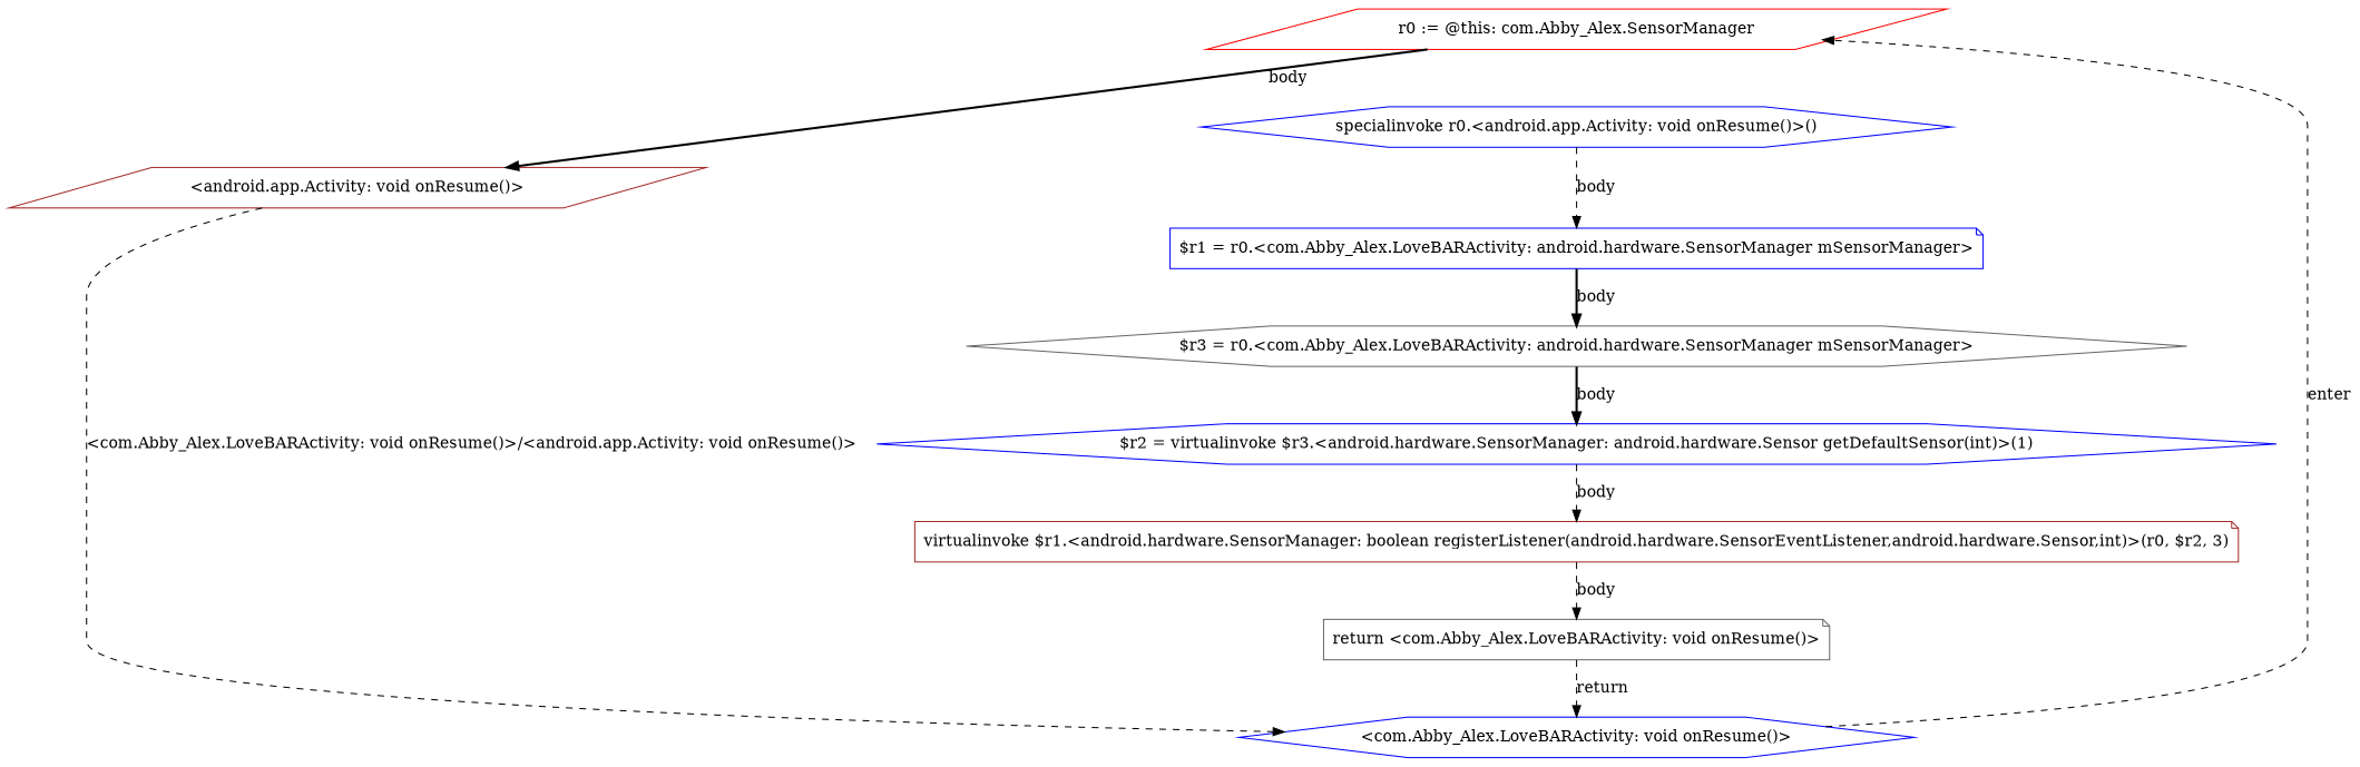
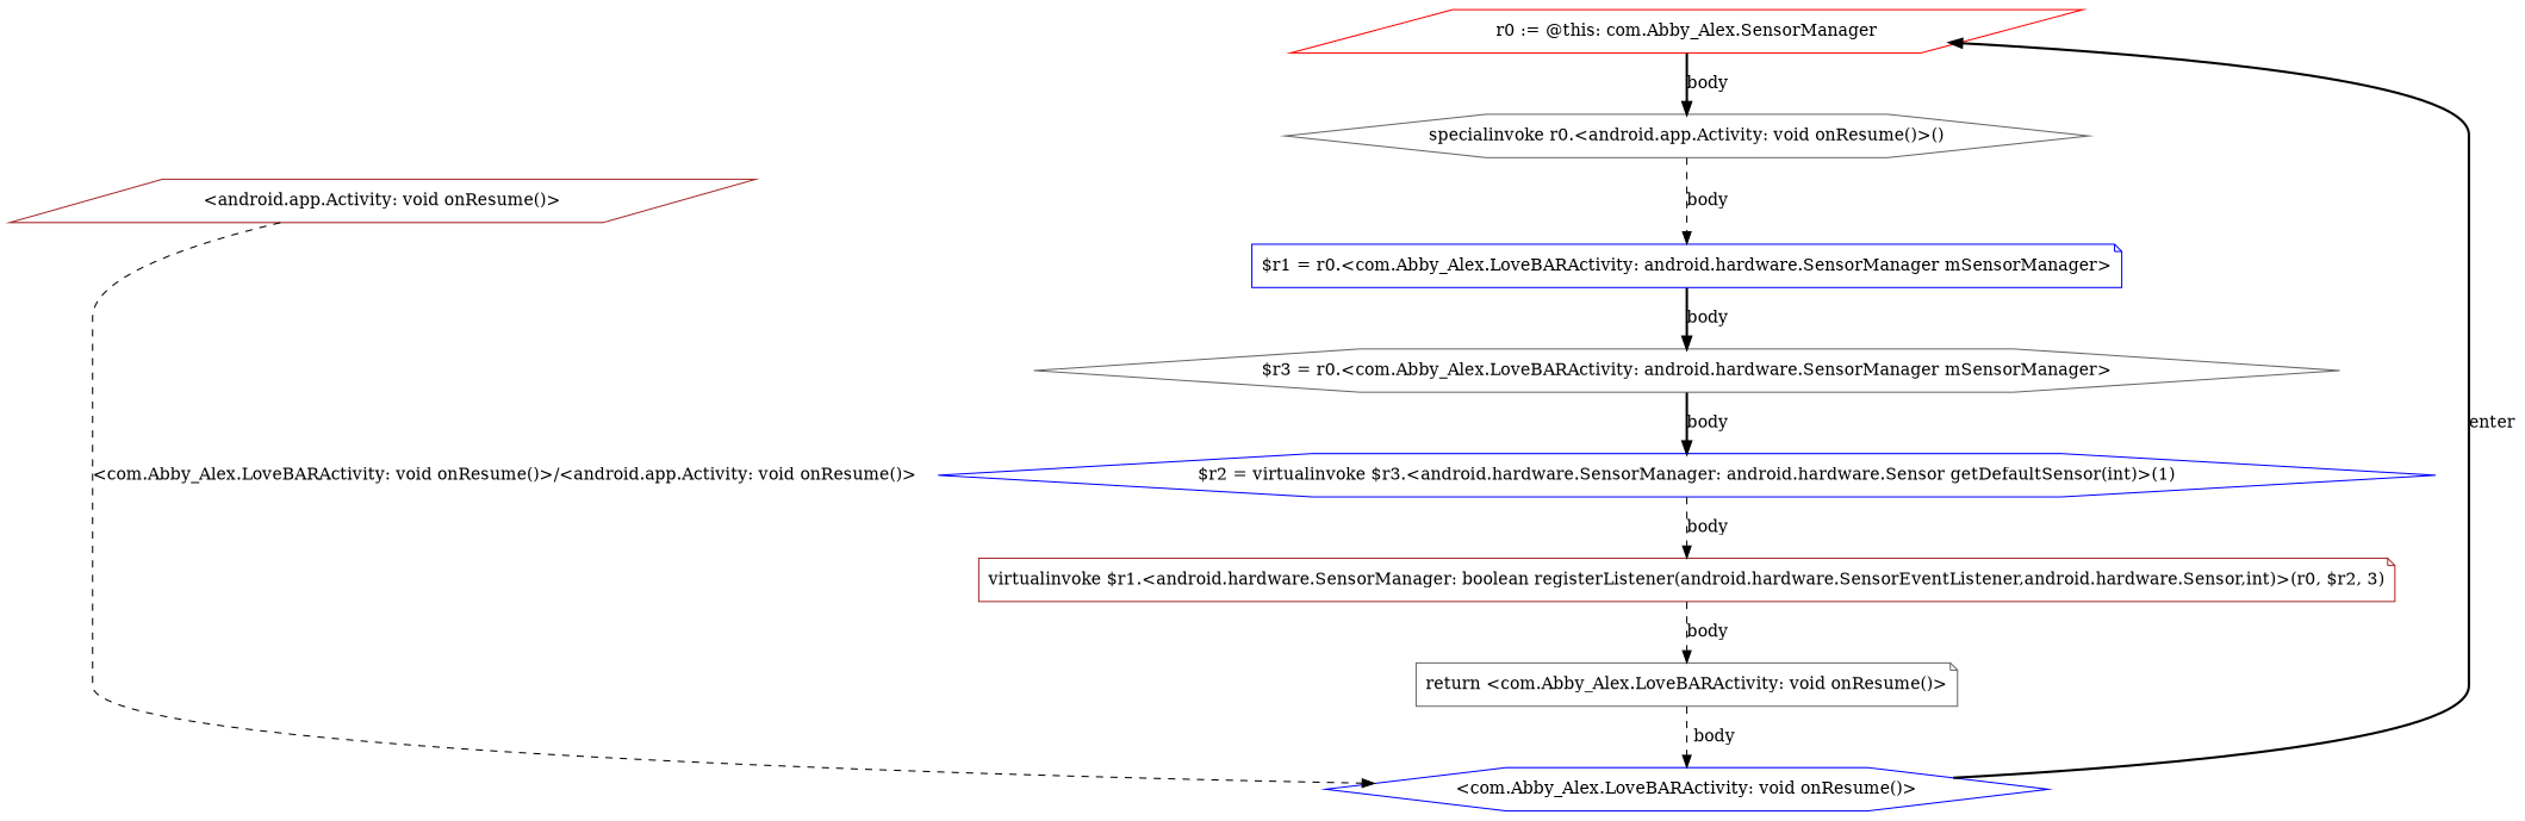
  digraph {
    node [color=blue shape=hexagon]
    edge [style=dashed]
    n1 [color=red label="r0 := @this: com.Abby_Alex.SensorManager" shape=parallelogram]
    "<com.Abby_Alex.LoveBARActivity: void onResume()>"
    "<android.app.Activity: void onResume()>" [color=brown shape=parallelogram]
-   "specialinvoke r0.<android.app.Activity: void onResume()>()"
+   "specialinvoke r0.<android.app.Activity: void onResume()>()" [color=gray40]
    "$r1 = r0.<com.Abby_Alex.LoveBARActivity: android.hardware.SensorManager mSensorManager>" [shape=note]
    "$r3 = r0.<com.Abby_Alex.LoveBARActivity: android.hardware.SensorManager mSensorManager>" [color=gray40]
    "$r2 = virtualinvoke $r3.<android.hardware.SensorManager: android.hardware.Sensor getDefaultSensor(int)>(1)"
    "virtualinvoke $r1.<android.hardware.SensorManager: boolean registerListener(android.hardware.SensorEventListener,android.hardware.Sensor,int)>(r0, $r2, 3)" [color=brown shape=note]
    "return <com.Abby_Alex.LoveBARActivity: void onResume()>" [color=gray40 shape=note]
-   n1 -> "<android.app.Activity: void onResume()>" [label=body style=bold]
-   "<com.Abby_Alex.LoveBARActivity: void onResume()>" -> n1 [label=enter]
+   n1 -> "specialinvoke r0.<android.app.Activity: void onResume()>()" [label=body style=bold]
+   "<com.Abby_Alex.LoveBARActivity: void onResume()>" -> n1 [label=enter style=bold]
    "<android.app.Activity: void onResume()>" -> "<com.Abby_Alex.LoveBARActivity: void onResume()>" [label="<com.Abby_Alex.LoveBARActivity: void onResume()>/<android.app.Activity: void onResume()>"]
    "specialinvoke r0.<android.app.Activity: void onResume()>()" -> "$r1 = r0.<com.Abby_Alex.LoveBARActivity: android.hardware.SensorManager mSensorManager>" [label=body]
    "$r1 = r0.<com.Abby_Alex.LoveBARActivity: android.hardware.SensorManager mSensorManager>" -> "$r3 = r0.<com.Abby_Alex.LoveBARActivity: android.hardware.SensorManager mSensorManager>" [label=body style=bold]
    "$r3 = r0.<com.Abby_Alex.LoveBARActivity: android.hardware.SensorManager mSensorManager>" -> "$r2 = virtualinvoke $r3.<android.hardware.SensorManager: android.hardware.Sensor getDefaultSensor(int)>(1)" [label=body style=bold]
    "$r2 = virtualinvoke $r3.<android.hardware.SensorManager: android.hardware.Sensor getDefaultSensor(int)>(1)" -> "virtualinvoke $r1.<android.hardware.SensorManager: boolean registerListener(android.hardware.SensorEventListener,android.hardware.Sensor,int)>(r0, $r2, 3)" [label=body]
    "virtualinvoke $r1.<android.hardware.SensorManager: boolean registerListener(android.hardware.SensorEventListener,android.hardware.Sensor,int)>(r0, $r2, 3)" -> "return <com.Abby_Alex.LoveBARActivity: void onResume()>" [label=body]
-   "return <com.Abby_Alex.LoveBARActivity: void onResume()>" -> "<com.Abby_Alex.LoveBARActivity: void onResume()>" [label=return]
+   "return <com.Abby_Alex.LoveBARActivity: void onResume()>" -> "<com.Abby_Alex.LoveBARActivity: void onResume()>" [label=body]
  }
